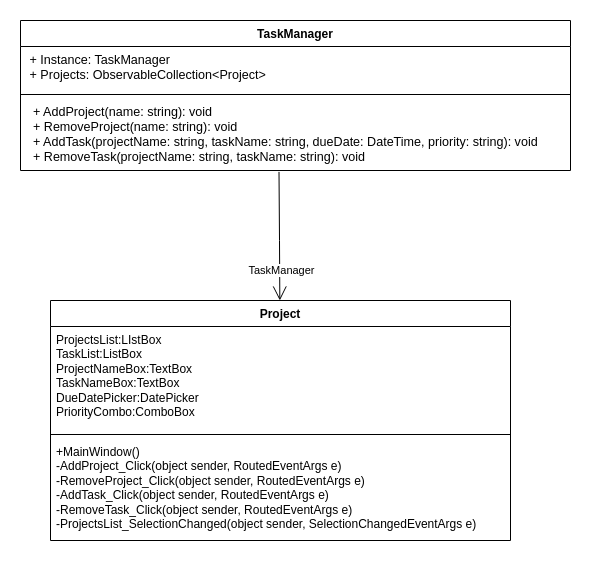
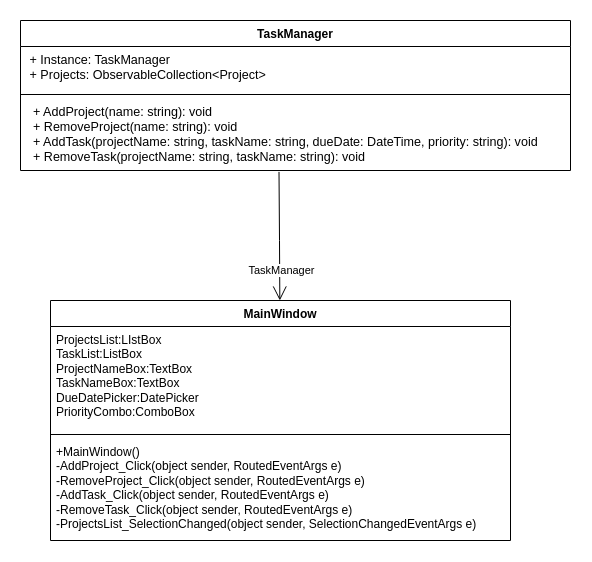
  <mxCell id="0" />
  <mxCell id="1" parent="0" />
  <mxCell id="2" value="TaskManager" style="swimlane;fontStyle=1;align=center;verticalAlign=top;childLayout=stackLayout;horizontal=1;startSize=26;horizontalStack=0;resizeParent=1;resizeParentMax=0;resizeLast=0;collapsible=1;marginBottom=0;whiteSpace=wrap;html=1;" vertex="1" parent="1"><mxGeometry x="20" y="20" width="550" height="150" as="geometry" /></mxCell>
  <mxCell id="3" value="&lt;pre style=&quot;font-family: var(--ds-font-family-code); overflow: auto; padding: calc(var(--ds-md-zoom)*8px)calc(var(--ds-md-zoom)*12px); text-wrap: wrap; word-break: break-all; font-size: 12.573px; margin-top: 0px !important; margin-bottom: 0px !important;&quot;&gt; + Instance: TaskManager&lt;br&gt; + Projects: ObservableCollection&amp;lt;Project&amp;gt; &lt;/pre&gt;" style="text;strokeColor=none;fillColor=none;align=left;verticalAlign=top;spacingLeft=4;spacingRight=4;overflow=hidden;rotatable=0;points=[[0,0.5],[1,0.5]];portConstraint=eastwest;whiteSpace=wrap;html=1;" vertex="1" parent="2"><mxGeometry y="26" width="550" height="44" as="geometry" /></mxCell>
  <mxCell id="4" value="" style="line;strokeWidth=1;fillColor=none;align=left;verticalAlign=middle;spacingTop=-1;spacingLeft=3;spacingRight=3;rotatable=0;labelPosition=right;points=[];portConstraint=eastwest;strokeColor=inherit;" vertex="1" parent="2"><mxGeometry y="70" width="550" height="8" as="geometry" /></mxCell>
  <mxCell id="5" value="&lt;pre style=&quot;font-family: var(--ds-font-family-code); overflow: auto; padding: calc(var(--ds-md-zoom)*8px)calc(var(--ds-md-zoom)*12px); text-wrap: wrap; word-break: break-all; font-size: 12.573px; margin-top: 0px !important; margin-bottom: 0px !important;&quot;&gt;  + AddProject(name: string): void&lt;br&gt;  + RemoveProject(name: string): void&lt;br&gt;  + AddTask(projectName: string, taskName: string, dueDate: DateTime, priority: string): void&lt;br&gt;  + RemoveTask(projectName: string, taskName: string): void&lt;/pre&gt;" style="text;strokeColor=none;fillColor=none;align=left;verticalAlign=top;spacingLeft=4;spacingRight=4;overflow=hidden;rotatable=0;points=[[0,0.5],[1,0.5]];portConstraint=eastwest;whiteSpace=wrap;html=1;" vertex="1" parent="2"><mxGeometry y="78" width="550" height="72" as="geometry" /></mxCell>
- <mxCell id="6" value="Project" style="swimlane;fontStyle=1;align=center;verticalAlign=top;childLayout=stackLayout;horizontal=1;startSize=26;horizontalStack=0;resizeParent=1;resizeParentMax=0;resizeLast=0;collapsible=1;marginBottom=0;whiteSpace=wrap;html=1;" vertex="1" parent="1"><mxGeometry x="50" y="300" width="460" height="240" as="geometry" /></mxCell>
+ <mxCell id="6" value="MainWindow" style="swimlane;fontStyle=1;align=center;verticalAlign=top;childLayout=stackLayout;horizontal=1;startSize=26;horizontalStack=0;resizeParent=1;resizeParentMax=0;resizeLast=0;collapsible=1;marginBottom=0;whiteSpace=wrap;html=1;" vertex="1" parent="1"><mxGeometry x="50" y="300" width="460" height="240" as="geometry" /></mxCell>
  <mxCell id="7" value="ProjectsList:LIstBox&lt;div&gt;TaskList:ListBox&lt;/div&gt;&lt;div&gt;ProjectNameBox:TextBox&lt;/div&gt;&lt;div&gt;TaskNameBox:TextBox&lt;/div&gt;&lt;div&gt;DueDatePicker:DatePicker&lt;/div&gt;&lt;div&gt;PriorityCombo:ComboBox&lt;/div&gt;" style="text;strokeColor=none;fillColor=none;align=left;verticalAlign=top;spacingLeft=4;spacingRight=4;overflow=hidden;rotatable=0;points=[[0,0.5],[1,0.5]];portConstraint=eastwest;whiteSpace=wrap;html=1;" vertex="1" parent="6"><mxGeometry y="26" width="460" height="104" as="geometry" /></mxCell>
  <mxCell id="8" value="" style="line;strokeWidth=1;fillColor=none;align=left;verticalAlign=middle;spacingTop=-1;spacingLeft=3;spacingRight=3;rotatable=0;labelPosition=right;points=[];portConstraint=eastwest;strokeColor=inherit;" vertex="1" parent="6"><mxGeometry y="130" width="460" height="8" as="geometry" /></mxCell>
  <mxCell id="9" value="+MainWindow()&lt;div&gt;-AddProject_Click(object sender, RoutedEventArgs e)&lt;/div&gt;&lt;div&gt;-RemoveProject_Click(object sender, RoutedEventArgs e)&lt;/div&gt;&lt;div&gt;-AddTask_Click(object sender, RoutedEventArgs e)&lt;/div&gt;&lt;div&gt;-RemoveTask_Click(object sender, RoutedEventArgs e)&lt;/div&gt;&lt;div&gt;-ProjectsList_SelectionChanged(object sender, SelectionChangedEventArgs e)&lt;/div&gt;" style="text;strokeColor=none;fillColor=none;align=left;verticalAlign=top;spacingLeft=4;spacingRight=4;overflow=hidden;rotatable=0;points=[[0,0.5],[1,0.5]];portConstraint=eastwest;whiteSpace=wrap;html=1;" vertex="1" parent="6"><mxGeometry y="138" width="460" height="102" as="geometry" /></mxCell>
  <mxCell id="10" value="" style="endArrow=open;endFill=1;endSize=12;html=1;rounded=0;exitX=0.47;exitY=1.019;exitDx=0;exitDy=0;exitPerimeter=0;" edge="1" parent="1" source="5" target="6"><mxGeometry width="160" relative="1" as="geometry"><mxPoint x="130" y="270" as="sourcePoint" /><mxPoint x="340" y="200" as="targetPoint" /><Array as="points"><mxPoint x="279" y="240" /></Array></mxGeometry></mxCell>
  <mxCell id="11" value="&lt;div&gt;TaskManager&lt;/div&gt;" style="edgeLabel;html=1;align=center;verticalAlign=middle;resizable=0;points=[];" vertex="1" connectable="0" parent="10"><mxGeometry x="0.282" y="1" relative="1" as="geometry"><mxPoint y="16" as="offset" /></mxGeometry></mxCell>
